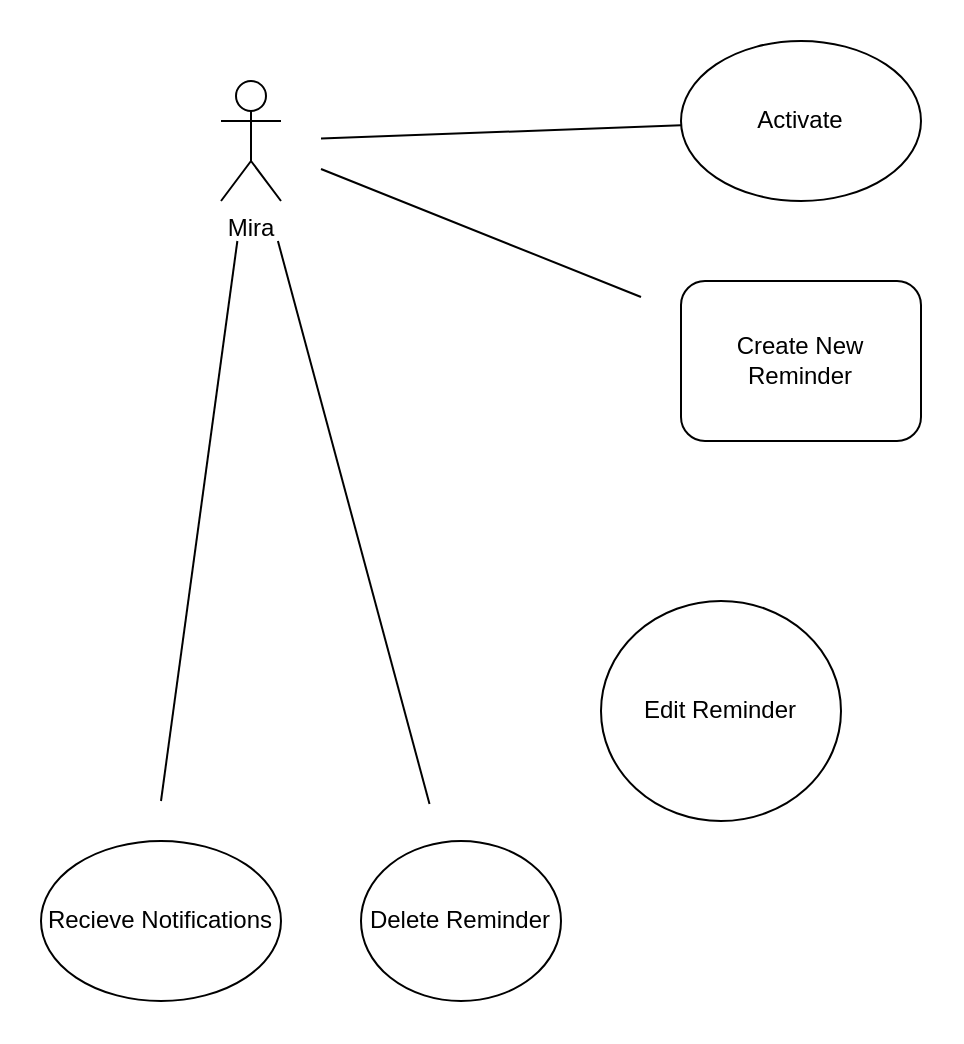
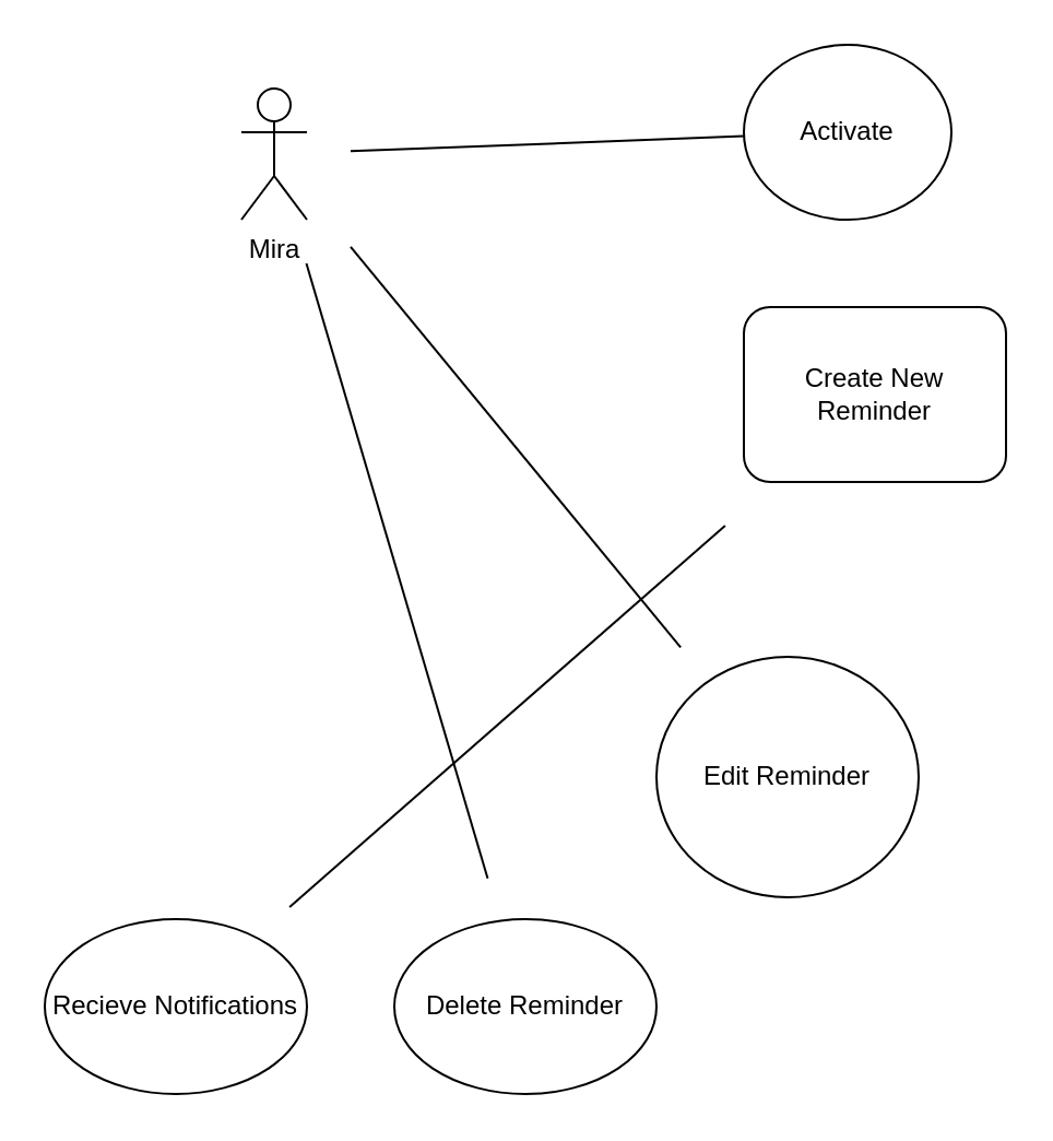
  <mxCell id="0" />
  <mxCell id="1" parent="0" />
+ <mxCell id="2" style="edgeStyle=none;rounded=0;orthogonalLoop=1;jettySize=auto;html=1;endArrow=none;endFill=0;" edge="1" parent="1" source="6" target="9"><mxGeometry relative="1" as="geometry" /></mxCell>
  <mxCell id="3" style="edgeStyle=none;rounded=0;orthogonalLoop=1;jettySize=auto;html=1;endArrow=none;endFill=0;" edge="1" parent="1" source="6" target="10"><mxGeometry relative="1" as="geometry" /></mxCell>
  <mxCell id="4" style="edgeStyle=none;rounded=0;orthogonalLoop=1;jettySize=auto;html=1;endArrow=none;endFill=0;" edge="1" parent="1" source="6" target="11"><mxGeometry relative="1" as="geometry" /></mxCell>
- <mxCell id="5" style="edgeStyle=none;rounded=0;orthogonalLoop=1;jettySize=auto;html=1;entryX=0.5;entryY=0;entryDx=0;entryDy=0;endArrow=none;endFill=0;" edge="1" parent="1" source="6" target="12"><mxGeometry relative="1" as="geometry" /></mxCell>
  <mxCell id="6" value="Mira" style="shape=umlActor;verticalLabelPosition=bottom;verticalAlign=top;html=1;outlineConnect=0;perimeterSpacing=20;" vertex="1" parent="1"><mxGeometry x="110" y="40" width="30" height="60" as="geometry" /></mxCell>
- <mxCell id="7" style="edgeStyle=none;rounded=0;orthogonalLoop=1;jettySize=auto;html=1;endArrow=none;endFill=0;" edge="1" parent="1" source="8" target="6"><mxGeometry relative="1" as="geometry" /></mxCell>
+ <mxCell id="7" style="edgeStyle=none;rounded=0;orthogonalLoop=1;jettySize=auto;html=1;endArrow=none;endFill=0;" edge="1" parent="1" source="8" target="12"><mxGeometry relative="1" as="geometry" /></mxCell>
  <mxCell id="8" value="Create New Reminder" style="whiteSpace=wrap;html=1;perimeterSpacing=20;rounded=1;" vertex="1" parent="1"><mxGeometry x="340" y="140" width="120" height="80" as="geometry" /></mxCell>
  <mxCell id="9" value="Edit Reminder" style="ellipse;whiteSpace=wrap;html=1;perimeterSpacing=20;" vertex="1" parent="1"><mxGeometry x="300" y="300" width="120" height="110" as="geometry" /></mxCell>
- <mxCell id="10" value="Delete Reminder" style="ellipse;whiteSpace=wrap;html=1;perimeterSpacing=20;" vertex="1" parent="1"><mxGeometry x="180" y="420" width="100" height="80" as="geometry" /></mxCell>
- <mxCell id="11" value="Activate" style="ellipse;whiteSpace=wrap;html=1;" vertex="1" parent="1"><mxGeometry x="340" y="20" width="120" height="80" as="geometry" /></mxCell>
+ <mxCell id="10" value="Delete Reminder" style="ellipse;whiteSpace=wrap;html=1;perimeterSpacing=20;" vertex="1" parent="1"><mxGeometry x="180" y="420" width="120" height="80" as="geometry" /></mxCell>
+ <mxCell id="11" value="Activate" style="ellipse;whiteSpace=wrap;html=1;" vertex="1" parent="1"><mxGeometry x="340" y="20" width="95" height="80" as="geometry" /></mxCell>
  <mxCell id="12" value="Recieve Notifications" style="ellipse;whiteSpace=wrap;html=1;perimeterSpacing=20;" vertex="1" parent="1"><mxGeometry x="20" y="420" width="120" height="80" as="geometry" /></mxCell>
